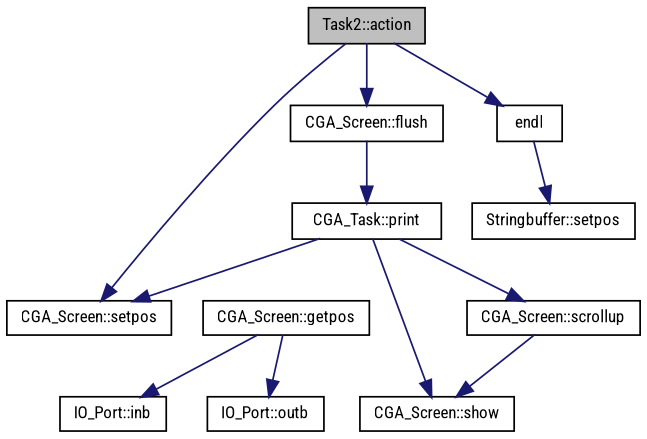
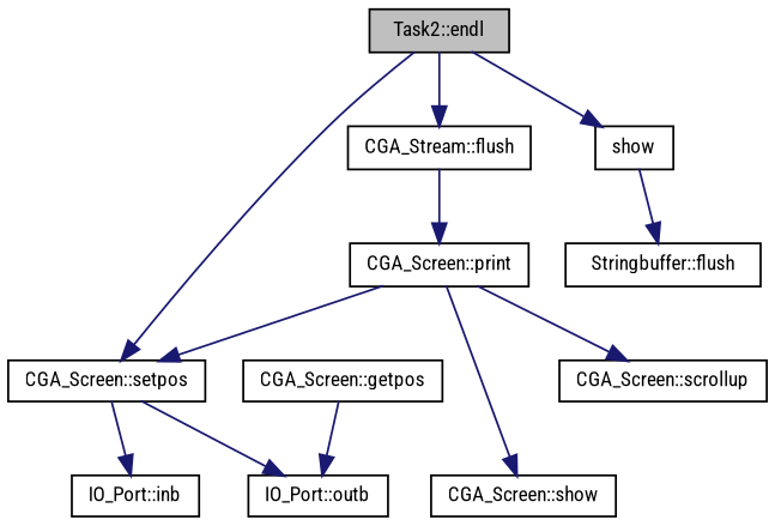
  digraph {
    fontname="Roboto Condensed"
    rankdir=TB
    node [color=black fontname="Roboto Condensed" fontsize=10 shape=record]
    edge [color=midnightblue fontname="Roboto Condensed" fontsize=10 labelfontname=FreeSans labelfontsize=10 style=solid]
-   n1 [fillcolor=grey75 fontcolor=black height=0.2 label="Task2::action" style=filled width=0.4]
+   n1 [fillcolor=grey75 fontcolor=black height=0.2 label="Task2::endl" style=filled width=0.4]
    n2 [height=0.2 label="CGA_Screen::setpos" width=0.4]
-   n3 [height=0.2 label="CGA_Screen::flush" width=0.4]
-   n4 [height=0.2 label=endl width=0.4]
+   n3 [height=0.2 label="CGA_Stream::flush" width=0.4]
+   n4 [height=0.2 label=show width=0.4]
    n5 [height=0.2 label="CGA_Screen::getpos" width=0.4]
    n6 [height=0.2 label="IO_Port::outb" width=0.4]
    n7 [height=0.2 label="IO_Port::inb" width=0.4]
-   n8 [height=0.2 label="CGA_Task::print" width=0.4]
-   n9 [height=0.2 label="Stringbuffer::setpos" width=0.4]
+   n8 [height=0.2 label="CGA_Screen::print" width=0.4]
+   n9 [height=0.2 label="Stringbuffer::flush" width=0.4]
    n10 [height=0.2 label="CGA_Screen::show" width=0.4]
    n11 [height=0.2 label="CGA_Screen::scrollup" width=0.4]
    n1 -> n2
    n1 -> n3
    n1 -> n4
+   n2 -> n6
    n3 -> n8
    n4 -> n9
    n5 -> n6
-   n5 -> n7
+   n2 -> n7
    n8 -> n2
    n8 -> n10
    n8 -> n11
-   n11 -> n10
  }
